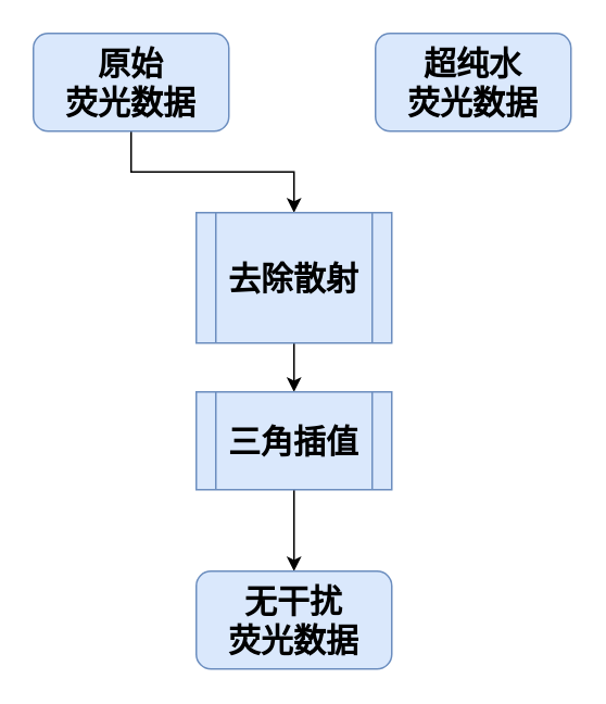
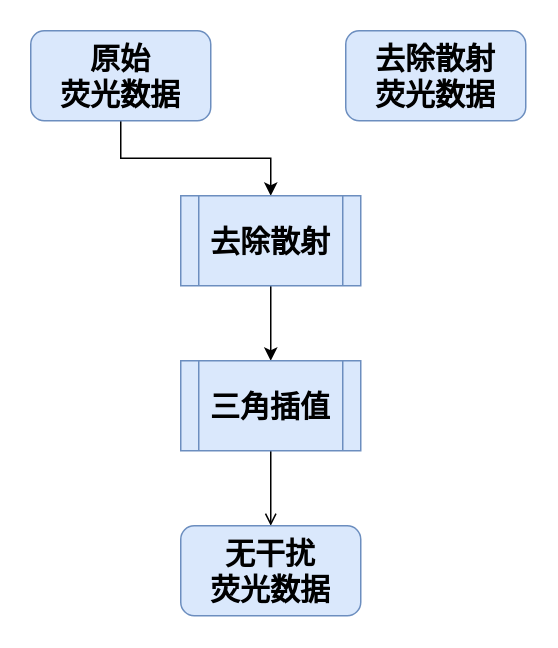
  <mxCell id="0" />
  <mxCell id="1" parent="0" />
  <mxCell id="2" style="edgeStyle=orthogonalEdgeStyle;rounded=0;orthogonalLoop=1;jettySize=auto;html=1;exitX=0.5;exitY=1;exitDx=0;exitDy=0;" edge="1" parent="1" source="3" target="6"><mxGeometry relative="1" as="geometry" /></mxCell>
  <mxCell id="3" value="&lt;font style=&quot;font-size: 20px&quot;&gt;&lt;b&gt;原始&lt;br&gt;荧光数据&lt;/b&gt;&lt;/font&gt;" style="rounded=1;whiteSpace=wrap;html=1;fontSize=20;fillColor=#dae8fc;strokeColor=#6c8ebf;" vertex="1" parent="1"><mxGeometry x="20" y="20" width="120" height="60" as="geometry" /></mxCell>
- <mxCell id="4" value="&lt;font style=&quot;font-size: 20px&quot;&gt;&lt;b&gt;超纯水&lt;br&gt;荧光数据&lt;/b&gt;&lt;/font&gt;" style="rounded=1;whiteSpace=wrap;html=1;fontSize=20;fillColor=#dae8fc;strokeColor=#6c8ebf;" vertex="1" parent="1"><mxGeometry x="230" y="20" width="120" height="60" as="geometry" /></mxCell>
+ <mxCell id="4" value="&lt;font style=&quot;font-size: 20px&quot;&gt;&lt;b&gt;去除散射&lt;br&gt;荧光数据&lt;/b&gt;&lt;/font&gt;" style="rounded=1;whiteSpace=wrap;html=1;fontSize=20;fillColor=#dae8fc;strokeColor=#6c8ebf;" vertex="1" parent="1"><mxGeometry x="230" y="20" width="120" height="60" as="geometry" /></mxCell>
  <mxCell id="5" style="edgeStyle=orthogonalEdgeStyle;rounded=0;orthogonalLoop=1;jettySize=auto;html=1;exitX=0.5;exitY=1;exitDx=0;exitDy=0;entryX=0.5;entryY=0;entryDx=0;entryDy=0;" edge="1" parent="1" source="6" target="8"><mxGeometry relative="1" as="geometry" /></mxCell>
- <mxCell id="6" value="&lt;font style=&quot;font-size: 20px&quot;&gt;&lt;b&gt;去除散射&lt;/b&gt;&lt;/font&gt;" style="shape=process;whiteSpace=wrap;html=1;backgroundOutline=1;fillColor=#dae8fc;strokeColor=#6c8ebf;" vertex="1" parent="1"><mxGeometry x="120" y="130" width="120" height="80" as="geometry" /></mxCell>
- <mxCell id="7" style="edgeStyle=orthogonalEdgeStyle;rounded=0;orthogonalLoop=1;jettySize=auto;html=1;exitX=0.5;exitY=1;exitDx=0;exitDy=0;entryX=0.5;entryY=0;entryDx=0;entryDy=0;" edge="1" parent="1" source="8" target="9"><mxGeometry relative="1" as="geometry" /></mxCell>
+ <mxCell id="6" value="&lt;font style=&quot;font-size: 20px&quot;&gt;&lt;b&gt;去除散射&lt;/b&gt;&lt;/font&gt;" style="shape=process;whiteSpace=wrap;html=1;backgroundOutline=1;fillColor=#dae8fc;strokeColor=#6c8ebf;" vertex="1" parent="1"><mxGeometry x="120" y="130" width="120" height="60" as="geometry" /></mxCell>
+ <mxCell id="7" style="edgeStyle=orthogonalEdgeStyle;rounded=0;orthogonalLoop=1;jettySize=auto;html=1;exitX=0.5;exitY=1;exitDx=0;exitDy=0;entryX=0.5;entryY=0;entryDx=0;entryDy=0;endArrow=open;" edge="1" parent="1" source="8" target="9"><mxGeometry relative="1" as="geometry" /></mxCell>
  <mxCell id="8" value="&lt;span style=&quot;font-size: 20px&quot;&gt;&lt;b&gt;三角插值&lt;/b&gt;&lt;/span&gt;" style="shape=process;whiteSpace=wrap;html=1;backgroundOutline=1;fillColor=#dae8fc;strokeColor=#6c8ebf;" vertex="1" parent="1"><mxGeometry x="120" y="240" width="120" height="60" as="geometry" /></mxCell>
  <mxCell id="9" value="&lt;font style=&quot;font-size: 20px&quot;&gt;&lt;b&gt;无干扰&lt;br&gt;荧光数据&lt;/b&gt;&lt;/font&gt;" style="rounded=1;whiteSpace=wrap;html=1;fontSize=20;fillColor=#dae8fc;strokeColor=#6c8ebf;" vertex="1" parent="1"><mxGeometry x="120" y="350" width="120" height="60" as="geometry" /></mxCell>
